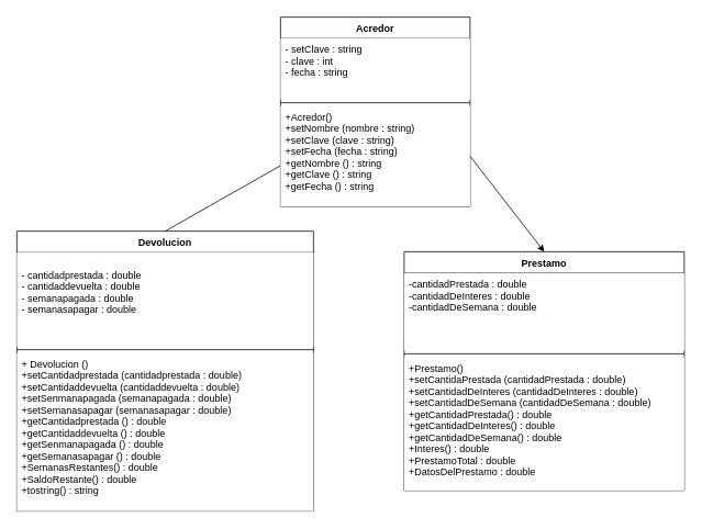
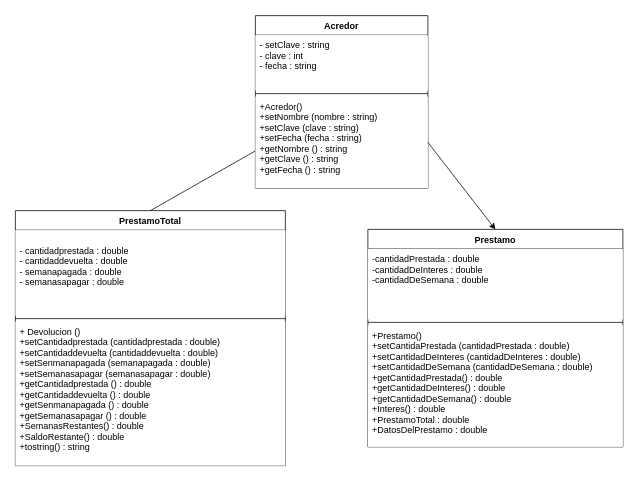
  <mxCell id="0" />
  <mxCell id="1" parent="0" />
- <mxCell id="2" value="Devolucion" style="swimlane;fontStyle=1;align=center;verticalAlign=top;childLayout=stackLayout;horizontal=1;startSize=26;horizontalStack=0;resizeParent=1;resizeParentMax=0;resizeLast=0;collapsible=1;marginBottom=0;" parent="1" vertex="1"><mxGeometry x="20" y="280" width="360" height="340" as="geometry" /></mxCell>
+ <mxCell id="2" value="PrestamoTotal" style="swimlane;fontStyle=1;align=center;verticalAlign=top;childLayout=stackLayout;horizontal=1;startSize=26;horizontalStack=0;resizeParent=1;resizeParentMax=0;resizeLast=0;collapsible=1;marginBottom=0;" parent="1" vertex="1"><mxGeometry x="20" y="280" width="360" height="340" as="geometry" /></mxCell>
  <mxCell id="3" value="&#10;- cantidadprestada : double&#10;- cantidaddevuelta : double&#10;- semanapagada : double&#10;- semanasapagar : double&#10;" style="text;strokeColor=none;fillColor=default;align=left;verticalAlign=top;spacingLeft=4;spacingRight=4;overflow=hidden;rotatable=0;points=[[0,0.5],[1,0.5]];portConstraint=eastwest;" parent="2" vertex="1"><mxGeometry y="26" width="360" height="114" as="geometry" /></mxCell>
  <mxCell id="4" value="" style="line;strokeWidth=1;fillColor=none;align=left;verticalAlign=middle;spacingTop=-1;spacingLeft=3;spacingRight=3;rotatable=0;labelPosition=right;points=[];portConstraint=eastwest;strokeColor=inherit;" parent="2" vertex="1"><mxGeometry y="140" width="360" height="8" as="geometry" /></mxCell>
  <mxCell id="5" value="+ Devolucion ()&#10;+setCantidadprestada (cantidadprestada : double)&#10;+setCantidaddevuelta (cantidaddevuelta : double)&#10;+setSenmanapagada (semanapagada : double)&#10;+setSemanasapagar (semanasapagar : double)&#10;+getCantidadprestada () : double&#10;+getCantidaddevuelta () : double&#10;+getSenmanapagada () : double&#10;+getSemanasapagar () : double&#10;+SemanasRestantes() : double&#10;+SaldoRestante() : double&#10;+tostring() : string" style="text;strokeColor=none;fillColor=default;align=left;verticalAlign=top;spacingLeft=4;spacingRight=4;overflow=hidden;rotatable=0;points=[[0,0.5],[1,0.5]];portConstraint=eastwest;" parent="2" vertex="1"><mxGeometry y="148" width="360" height="192" as="geometry" /></mxCell>
  <mxCell id="6" style="edgeStyle=none;html=1;entryX=0.5;entryY=0;entryDx=0;entryDy=0;endArrow=none;" parent="1" source="7" target="2" edge="1"><mxGeometry relative="1" as="geometry" /></mxCell>
  <mxCell id="7" value="Acredor" style="swimlane;fontStyle=1;align=center;verticalAlign=top;childLayout=stackLayout;horizontal=1;startSize=26;horizontalStack=0;resizeParent=1;resizeParentMax=0;resizeLast=0;collapsible=1;marginBottom=0;" parent="1" vertex="1"><mxGeometry x="340" y="20" width="230" height="230" as="geometry" /></mxCell>
  <mxCell id="8" value="- setClave : string&#10;- clave : int&#10;- fecha : string" style="text;strokeColor=none;fillColor=default;align=left;verticalAlign=top;spacingLeft=4;spacingRight=4;overflow=hidden;rotatable=0;points=[[0,0.5],[1,0.5]];portConstraint=eastwest;" parent="7" vertex="1"><mxGeometry y="26" width="230" height="74" as="geometry" /></mxCell>
  <mxCell id="9" value="" style="line;strokeWidth=1;fillColor=none;align=left;verticalAlign=middle;spacingTop=-1;spacingLeft=3;spacingRight=3;rotatable=0;labelPosition=right;points=[];portConstraint=eastwest;strokeColor=inherit;" parent="7" vertex="1"><mxGeometry y="100" width="230" height="8" as="geometry" /></mxCell>
  <mxCell id="10" value="+Acredor()&#10;+setNombre (nombre : string)&#10;+setClave (clave : string)&#10;+setFecha (fecha : string)&#10;+getNombre () : string&#10;+getClave () : string&#10;+getFecha () : string" style="text;strokeColor=none;fillColor=default;align=left;verticalAlign=top;spacingLeft=4;spacingRight=4;overflow=hidden;rotatable=0;points=[[0,0.5],[1,0.5]];portConstraint=eastwest;" parent="7" vertex="1"><mxGeometry y="108" width="230" height="122" as="geometry" /></mxCell>
  <mxCell id="11" value="Prestamo" style="swimlane;fontStyle=1;align=center;verticalAlign=top;childLayout=stackLayout;horizontal=1;startSize=26;horizontalStack=0;resizeParent=1;resizeParentMax=0;resizeLast=0;collapsible=1;marginBottom=0;" parent="1" vertex="1"><mxGeometry x="490" y="305" width="340" height="290" as="geometry" /></mxCell>
  <mxCell id="12" value="-cantidadPrestada : double&#10;-cantidadDeInteres : double&#10;-cantidadDeSemana : double" style="text;strokeColor=none;fillColor=default;align=left;verticalAlign=top;spacingLeft=4;spacingRight=4;overflow=hidden;rotatable=0;points=[[0,0.5],[1,0.5]];portConstraint=eastwest;" parent="11" vertex="1"><mxGeometry y="26" width="340" height="94" as="geometry" /></mxCell>
  <mxCell id="13" value="" style="line;strokeWidth=1;fillColor=none;align=left;verticalAlign=middle;spacingTop=-1;spacingLeft=3;spacingRight=3;rotatable=0;labelPosition=right;points=[];portConstraint=eastwest;strokeColor=inherit;" parent="11" vertex="1"><mxGeometry y="120" width="340" height="8" as="geometry" /></mxCell>
  <mxCell id="14" value="+Prestamo()&#10;+setCantidaPrestada (cantidadPrestada : double)&#10;+setCantidadDeInteres (cantidadDeInteres : double)&#10;+setCantidadDeSemana (cantidadDeSemana : double)&#10;+getCantidadPrestada() : double&#10;+getCantidadDeInteres() : double&#10;+getCantidadDeSemana() : double&#10;+Interes() : double&#10;+PrestamoTotal : double&#10;+DatosDelPrestamo : double&#10;" style="text;strokeColor=none;fillColor=default;align=left;verticalAlign=top;spacingLeft=4;spacingRight=4;overflow=hidden;rotatable=0;points=[[0,0.5],[1,0.5]];portConstraint=eastwest;" parent="11" vertex="1"><mxGeometry y="128" width="340" height="162" as="geometry" /></mxCell>
  <mxCell id="15" style="edgeStyle=none;html=1;entryX=0.5;entryY=0;entryDx=0;entryDy=0;exitX=1;exitY=0.5;exitDx=0;exitDy=0;" parent="1" source="10" target="11" edge="1"><mxGeometry relative="1" as="geometry" /></mxCell>
